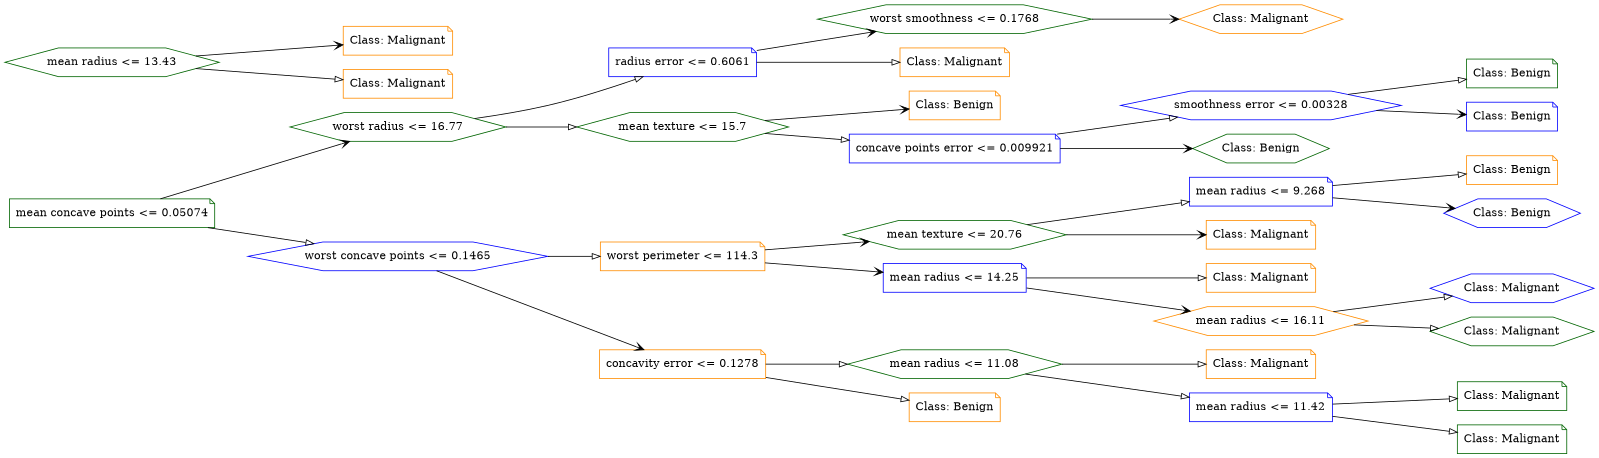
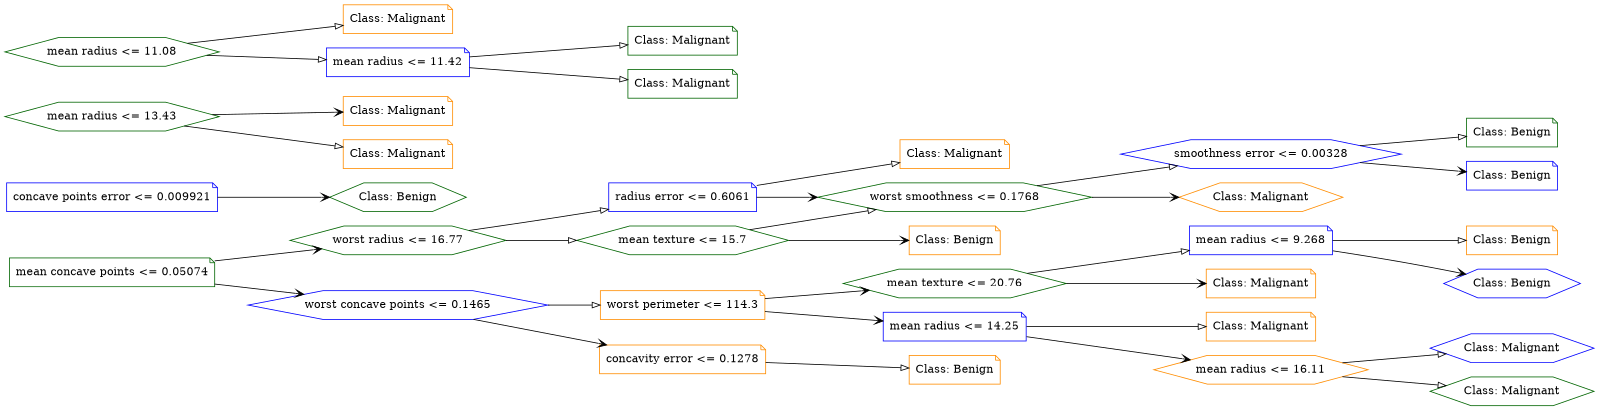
  digraph {
    rankdir=LR
    node [color=darkorange shape=note]
    edge [arrowhead=onormal]
    n1 [color=darkgreen label="mean concave points <= 0.05074"]
    n2 [color=darkgreen label="worst radius <= 16.77" shape=hexagon]
    n3 [color=blue label="worst concave points <= 0.1465" shape=hexagon]
    n4 [color=blue label="radius error <= 0.6061"]
    n5 [color=darkgreen label="mean texture <= 15.7" shape=hexagon]
    n6 [label="worst perimeter <= 114.3"]
    n7 [label="concavity error <= 0.1278"]
    n8 [color=darkgreen label="worst smoothness <= 0.1768" shape=hexagon]
    n9 [label="Class: Malignant"]
    n10 [label="Class: Benign"]
    n11 [color=blue label="concave points error <= 0.009921"]
    n12 [color=blue label="smoothness error <= 0.00328" shape=hexagon]
    n13 [label="Class: Malignant" shape=hexagon]
    n14 [color=darkgreen label="Class: Benign"]
    n15 [color=blue label="Class: Benign"]
    n16 [color=darkgreen label="Class: Benign" shape=hexagon]
    n17 [color=darkgreen label="mean radius <= 13.43" shape=hexagon]
    n18 [label="Class: Malignant"]
    n19 [label="Class: Malignant"]
    n20 [color=darkgreen label="mean texture <= 20.76" shape=hexagon]
    n21 [color=blue label="mean radius <= 14.25"]
    n22 [color=darkgreen label="mean radius <= 11.08" shape=hexagon]
    n23 [label="Class: Benign"]
    n24 [color=blue label="mean radius <= 9.268"]
    n25 [label="Class: Malignant"]
    n26 [label="Class: Malignant"]
    n27 [label="mean radius <= 16.11" shape=hexagon]
    n28 [label="Class: Benign"]
    n29 [color=blue label="Class: Benign" shape=hexagon]
    n30 [color=blue label="Class: Malignant" shape=hexagon]
    n31 [color=darkgreen label="Class: Malignant" shape=hexagon]
    n32 [label="Class: Malignant"]
    n33 [color=blue label="mean radius <= 11.42"]
    n34 [color=darkgreen label="Class: Malignant"]
    n35 [color=darkgreen label="Class: Malignant"]
    n1 -> n2 [arrowhead=vee]
-   n1 -> n3
+   n1 -> n3 [arrowhead=vee]
    n2 -> n4
    n2 -> n5
    n3 -> n6
    n3 -> n7 [arrowhead=vee]
    n4 -> n8 [arrowhead=vee]
    n4 -> n9
    n5 -> n10 [arrowhead=vee]
-   n5 -> n11
+   n5 -> n8
    n6 -> n20 [arrowhead=vee]
    n6 -> n21 [arrowhead=vee]
-   n7 -> n22
    n7 -> n23
-   n11 -> n12
+   n8 -> n12
    n8 -> n13 [arrowhead=vee]
    n11 -> n16 [arrowhead=vee]
    n12 -> n14
    n12 -> n15 [arrowhead=vee]
    n17 -> n18 [arrowhead=vee]
    n17 -> n19
    n20 -> n24
    n20 -> n25 [arrowhead=vee]
    n21 -> n26
    n21 -> n27 [arrowhead=vee]
    n22 -> n32
    n22 -> n33
    n24 -> n28
    n24 -> n29 [arrowhead=vee]
    n27 -> n30
    n27 -> n31
    n33 -> n34
    n33 -> n35
  }
